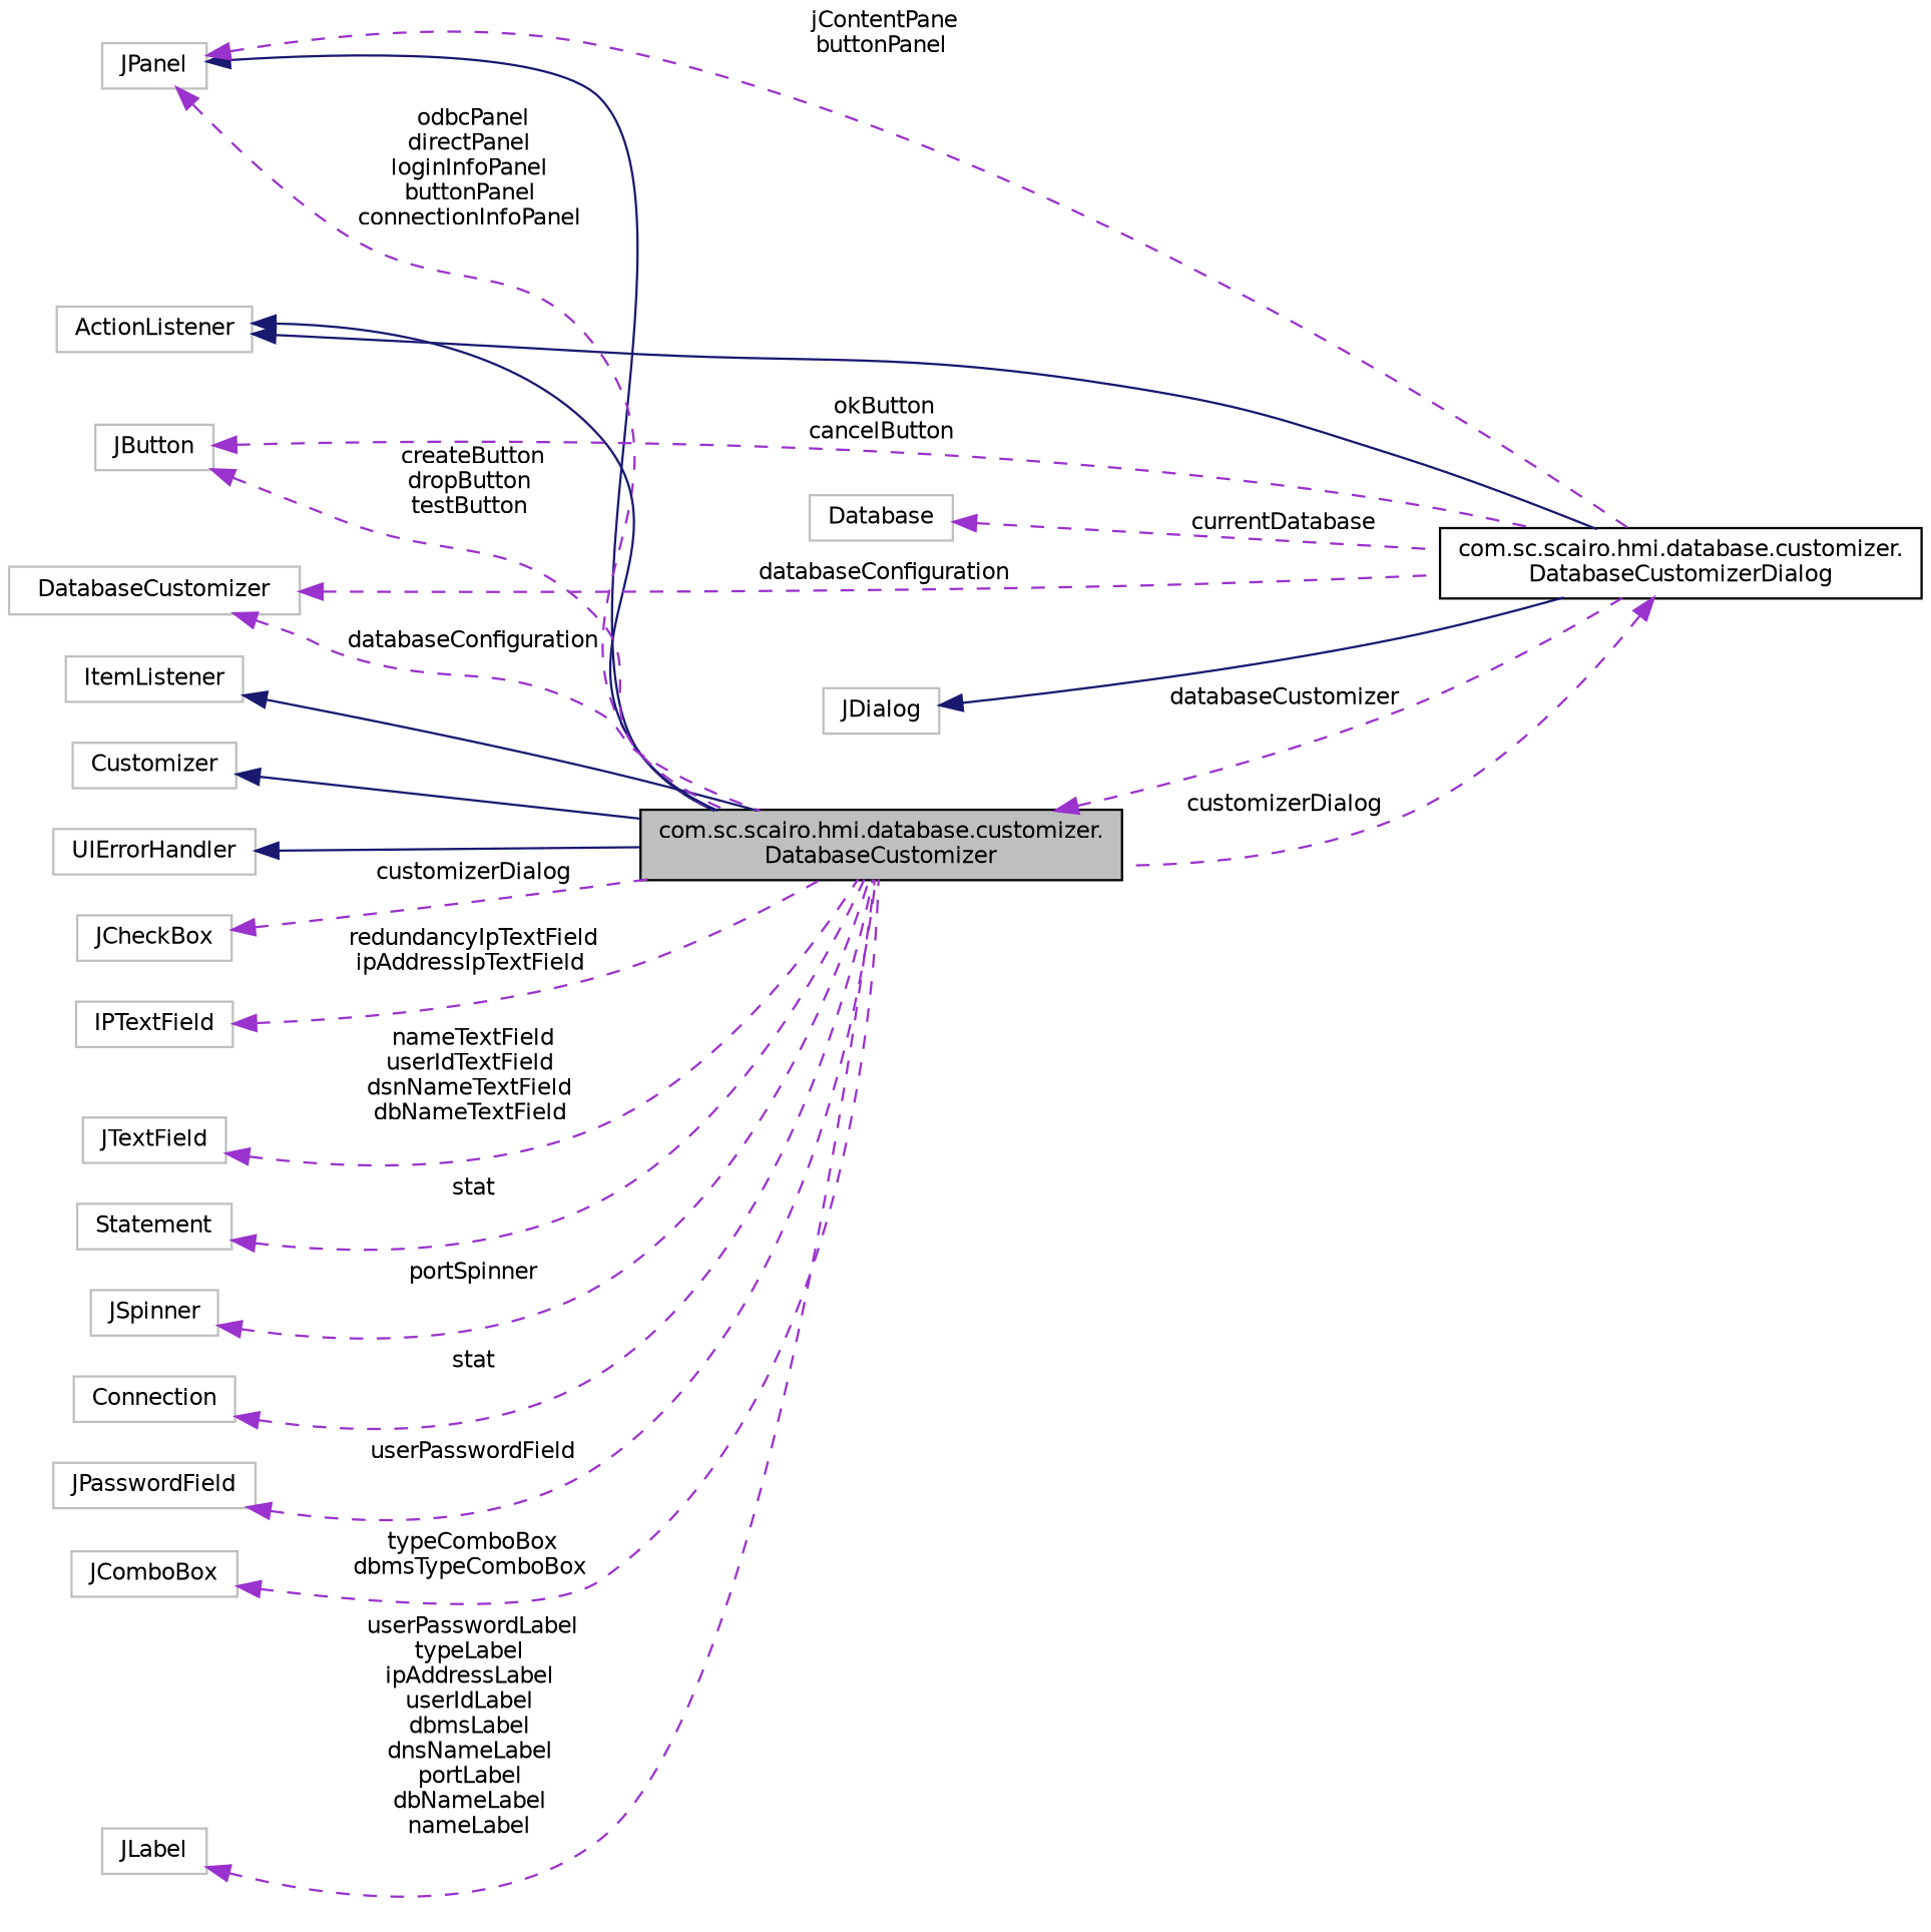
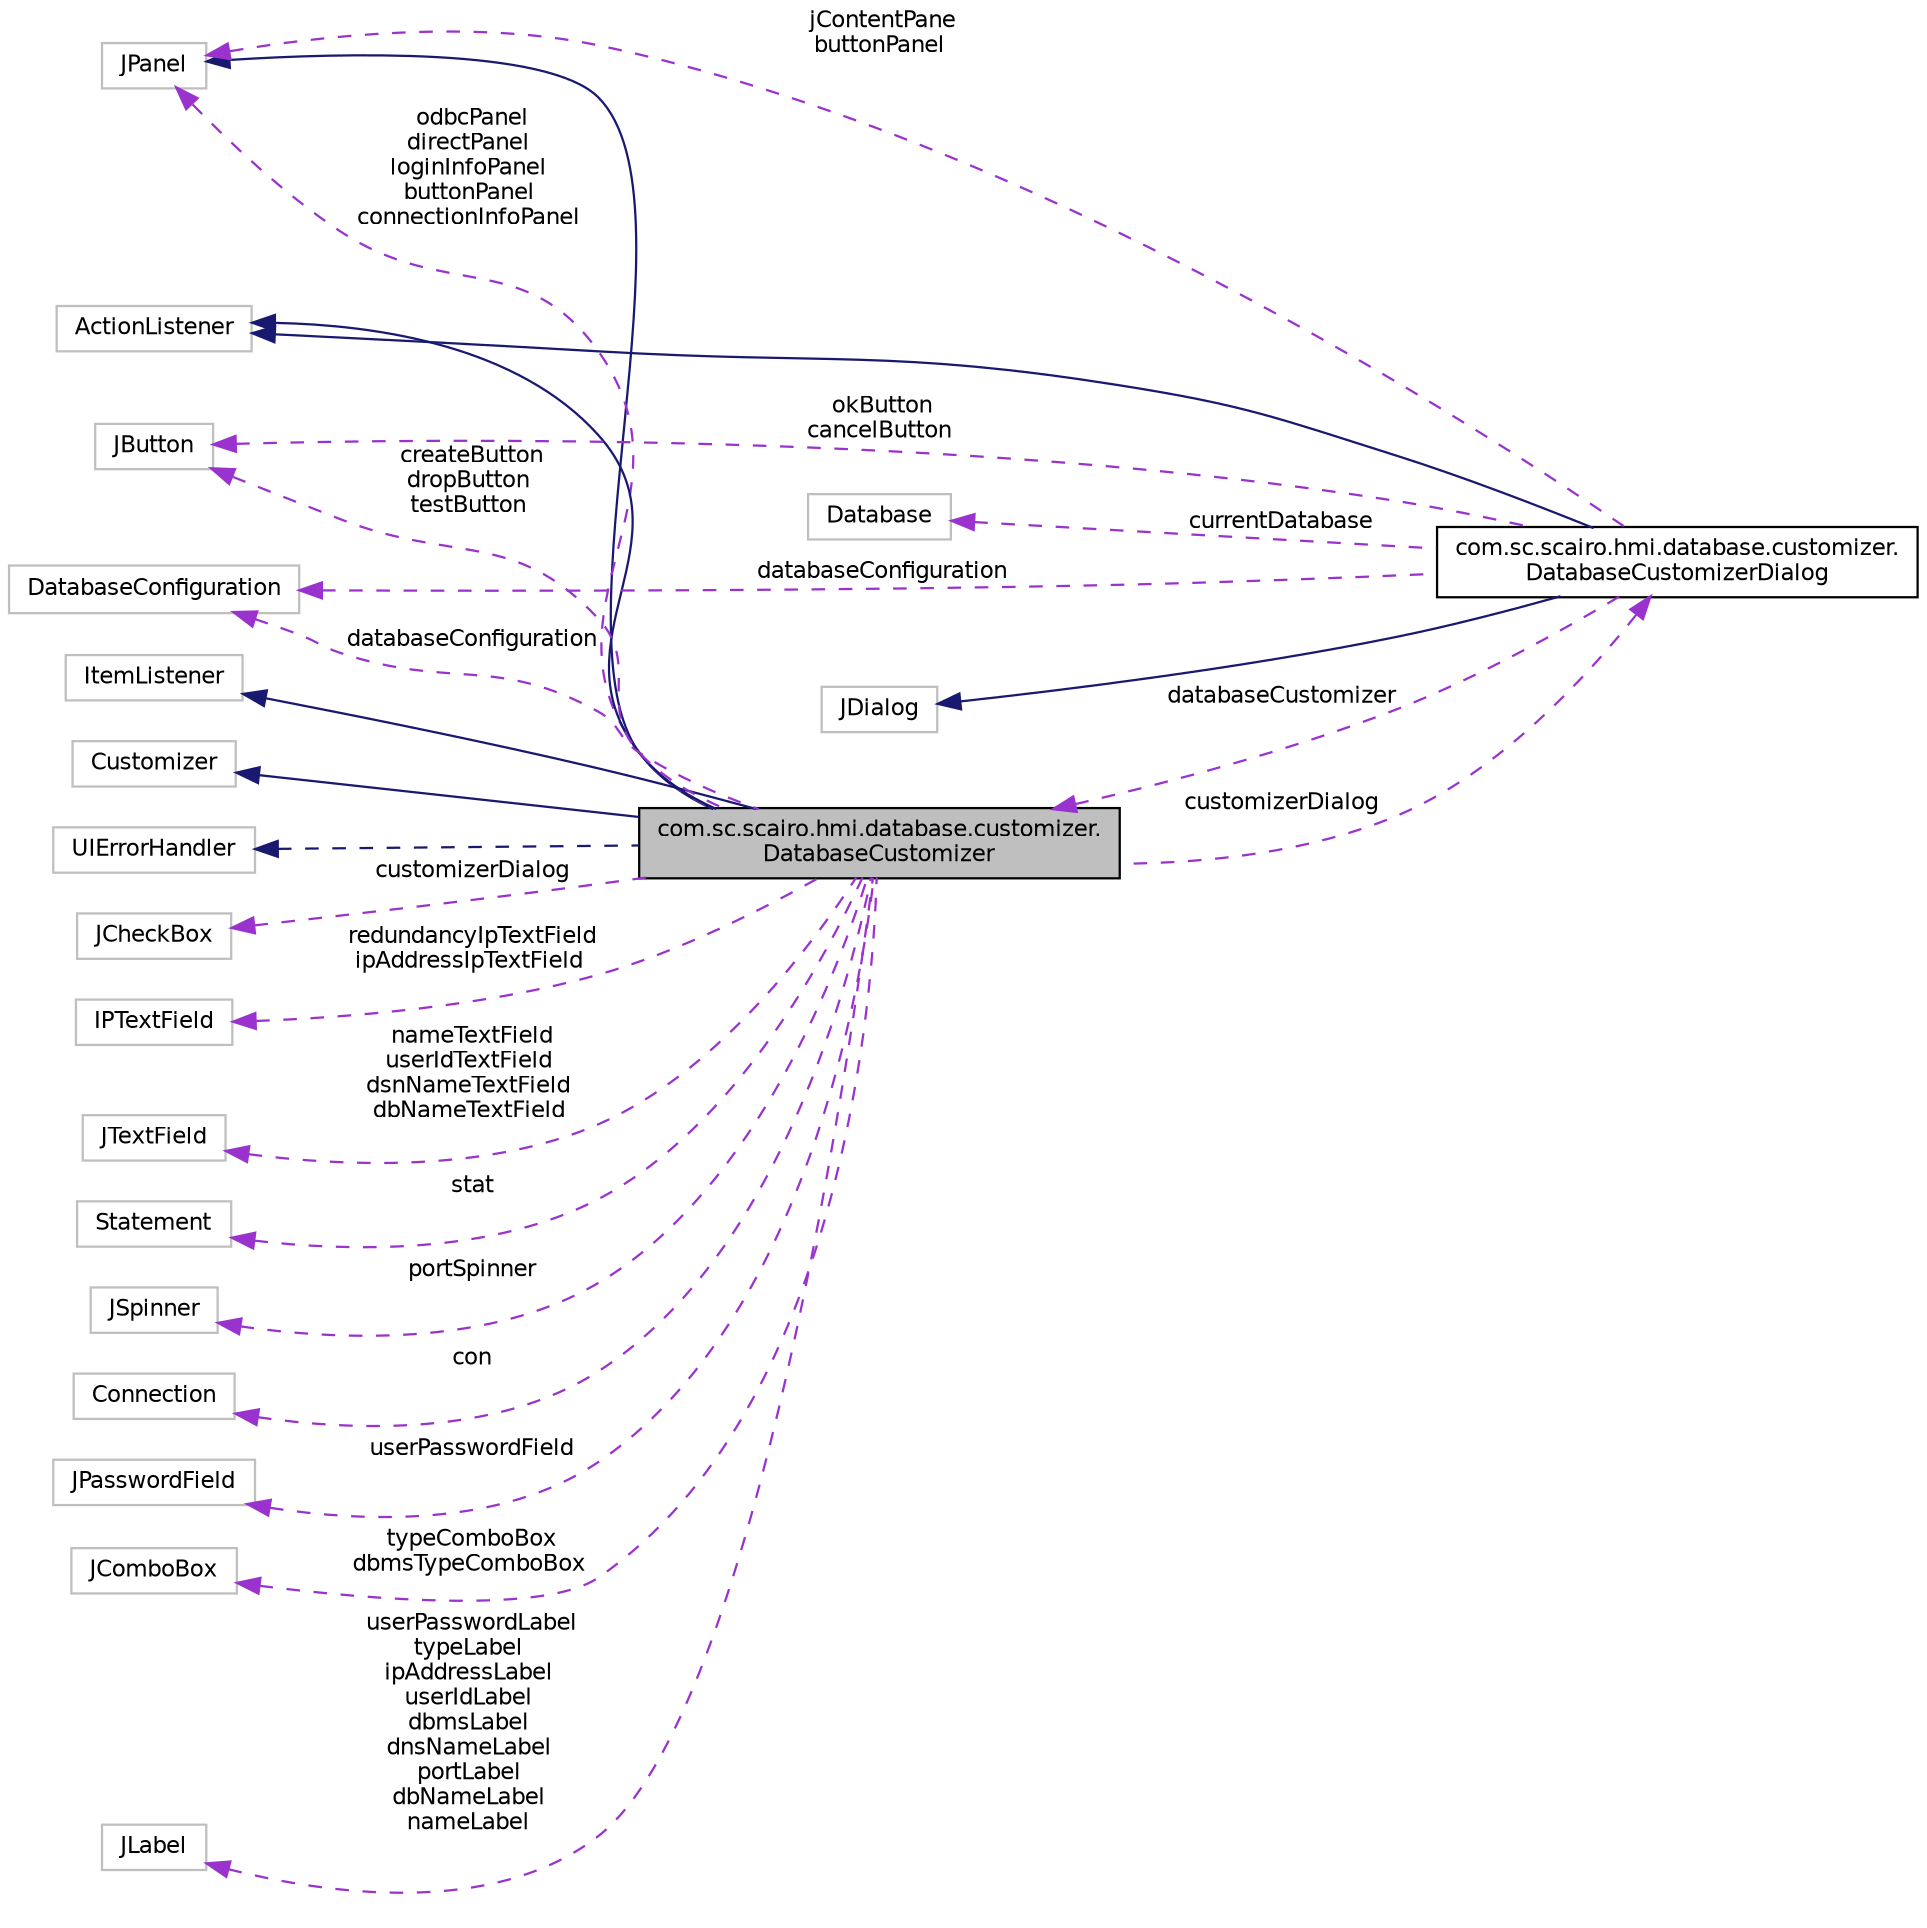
  digraph {
    rankdir=LR
    node [color=grey75 fillcolor=white fontname=Helvetica fontsize=10 shape=record style=filled]
    edge [color=darkorchid3 dir=back fontname=Helvetica fontsize=10 labelfontname=Helvetica labelfontsize=10 style=dashed]
    n1 [color=black fillcolor=grey75 fontcolor=black height=0.2 label="com.sc.scairo.hmi.database.customizer.\lDatabaseCustomizer" width=0.4]
    n2 [color=black height=0.2 label="com.sc.scairo.hmi.database.customizer.\lDatabaseCustomizerDialog" width=0.4]
    n3 [height=0.2 label=JPanel width=0.4]
    n4 [height=0.2 label=ItemListener width=0.4]
    n5 [height=0.2 label=ActionListener width=0.4]
    n6 [height=0.2 label=Customizer width=0.4]
    n7 [height=0.2 label=UIErrorHandler width=0.4]
    n8 [height=0.2 label=Database width=0.4]
    n9 [height=0.2 label=JCheckBox width=0.4]
    n10 [height=0.2 label=JButton width=0.4]
    n11 [height=0.2 label=JDialog width=0.4]
-   n12 [height=0.2 label=DatabaseCustomizer width=0.4]
+   n12 [height=0.2 label=DatabaseConfiguration width=0.4]
    n13 [height=0.2 label=IPTextField width=0.4]
    n14 [height=0.2 label=JTextField width=0.4]
    n15 [height=0.2 label=Statement width=0.4]
    n16 [height=0.2 label=JSpinner width=0.4]
    n17 [height=0.2 label=Connection width=0.4]
    n18 [height=0.2 label=JPasswordField width=0.4]
    n19 [height=0.2 label=JComboBox width=0.4]
    n20 [height=0.2 label=JLabel width=0.4]
    n1 -> n2 [label=" databaseCustomizer"]
    n2 -> n1 [label=" customizerDialog"]
    n3 -> n1 [color=midnightblue style=solid]
    n3 -> n1 [label=" odbcPanel\ndirectPanel\nloginInfoPanel\nbuttonPanel\nconnectionInfoPanel"]
    n3 -> n2 [label=" jContentPane\nbuttonPanel"]
    n4 -> n1 [color=midnightblue style=solid]
    n5 -> n1 [color=midnightblue style=solid]
    n5 -> n2 [color=midnightblue style=solid]
    n6 -> n1 [color=midnightblue style=solid]
-   n7 -> n1 [color=midnightblue style=solid]
+   n7 -> n1 [color=midnightblue]
    n8 -> n2 [label=" currentDatabase"]
    n9 -> n1 [label=" customizerDialog"]
    n10 -> n1 [label=" createButton\ndropButton\ntestButton"]
    n10 -> n2 [label=" okButton\ncancelButton"]
    n11 -> n2 [color=midnightblue style=solid]
    n12 -> n1 [label=" databaseConfiguration"]
    n12 -> n2 [label=" databaseConfiguration"]
    n13 -> n1 [label=" redundancyIpTextField\nipAddressIpTextField"]
    n14 -> n1 [label=" nameTextField\nuserIdTextField\ndsnNameTextField\ndbNameTextField"]
    n15 -> n1 [label=" stat"]
    n16 -> n1 [label=" portSpinner"]
-   n17 -> n1 [label=" stat"]
+   n17 -> n1 [label=" con"]
    n18 -> n1 [label=" userPasswordField"]
    n19 -> n1 [label=" typeComboBox\ndbmsTypeComboBox"]
    n20 -> n1 [label=" userPasswordLabel\ntypeLabel\nipAddressLabel\nuserIdLabel\ndbmsLabel\ndnsNameLabel\nportLabel\ndbNameLabel\nnameLabel"]
  }
